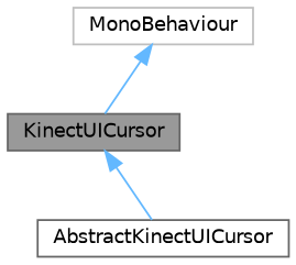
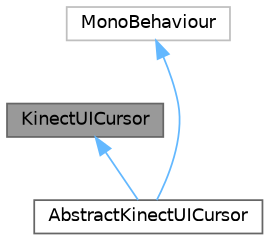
  digraph {
    node [color=gray40 fillcolor=white fontname=Helvetica fontsize=10 shape=box style=filled]
    edge [color=steelblue1 dir=back fontname=Helvetica fontsize=10 labelfontname=Helvetica labelfontsize=10 style=solid]
    n1 [fillcolor=grey60 fontcolor=black height=0.2 label=KinectUICursor width=0.4]
    n2 [height=0.2 label=AbstractKinectUICursor width=0.4]
    n3 [color=grey75 height=0.2 label=MonoBehaviour width=0.4]
    n1 -> n2
-   n3 -> n1
+   n3 -> n2
  }
